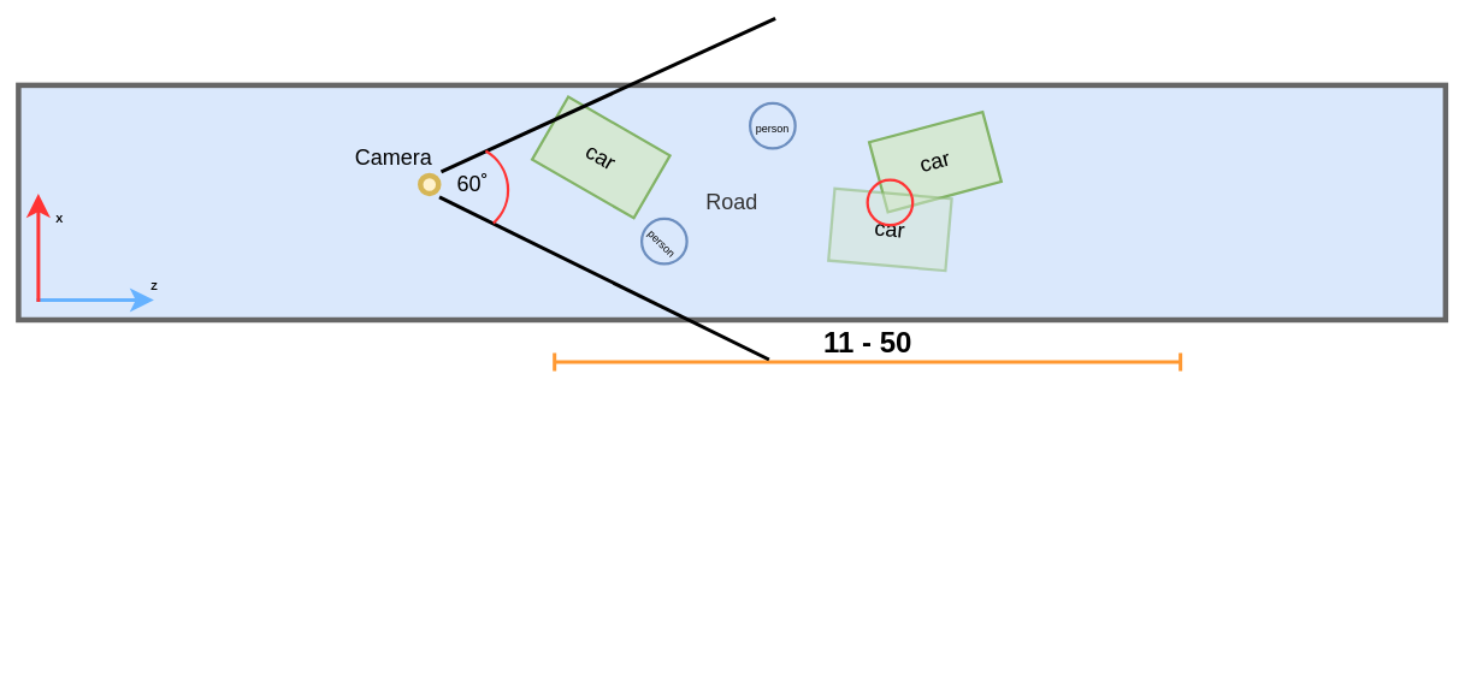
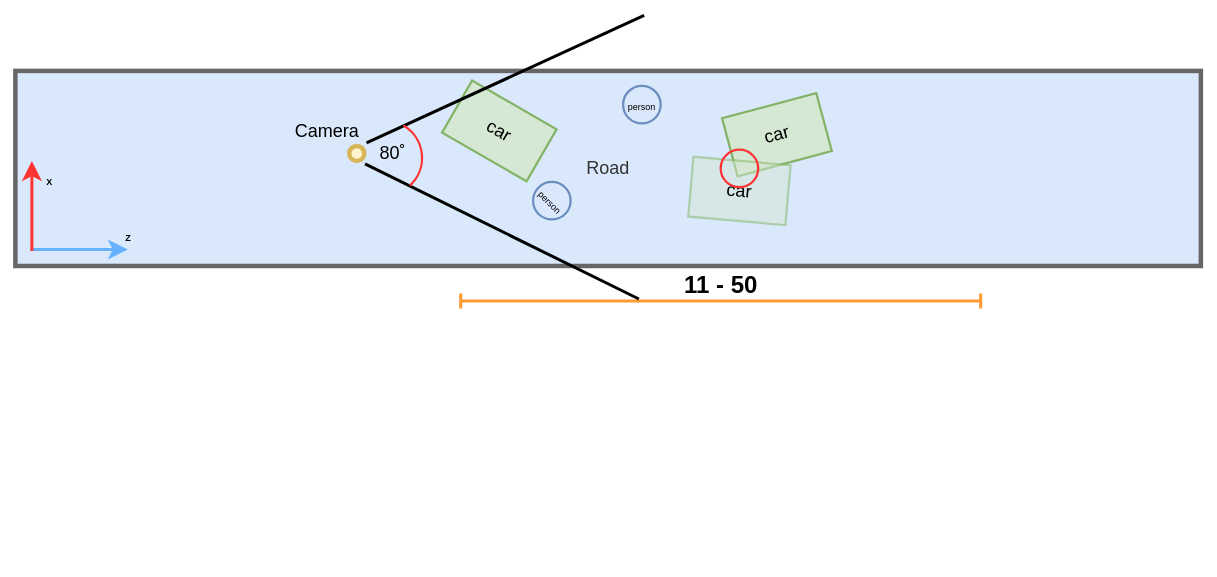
  <mxCell id="0" />
  <mxCell id="1" parent="0" />
  <mxCell id="2" value="Road" style="rounded=0;whiteSpace=wrap;html=1;strokeWidth=6;fontSize=24;fillColor=#dae8fc;fontColor=#333333;strokeColor=#666666;" vertex="1" parent="1"><mxGeometry x="20" y="94" width="1580" height="260" as="geometry" /></mxCell>
  <mxCell id="3" value="" style="endArrow=classic;html=1;rounded=0;strokeColor=#66B2FF;strokeWidth=4;fontSize=32;startSize=4;endSize=14;targetPerimeterSpacing=4;elbow=vertical;jumpSize=6;" edge="1" parent="1"><mxGeometry width="50" height="50" relative="1" as="geometry"><mxPoint x="40" y="332" as="sourcePoint" /><mxPoint x="170" y="332" as="targetPoint" /></mxGeometry></mxCell>
  <mxCell id="4" value="" style="endArrow=classic;html=1;rounded=0;strokeColor=#FF3333;strokeWidth=4;fontSize=32;startSize=4;endSize=14;targetPerimeterSpacing=4;elbow=vertical;jumpSize=6;" edge="1" parent="1"><mxGeometry width="50" height="50" relative="1" as="geometry"><mxPoint x="42" y="334" as="sourcePoint" /><mxPoint x="42" y="214" as="targetPoint" /></mxGeometry></mxCell>
  <mxCell id="5" value="Z" style="text;html=1;align=center;verticalAlign=middle;resizable=0;points=[];autosize=1;strokeColor=none;fillColor=none;fontSize=12;fontColor=#000000;fontStyle=1" vertex="1" parent="1"><mxGeometry x="155" y="302" width="30" height="30" as="geometry" /></mxCell>
  <mxCell id="6" value="X" style="text;html=1;align=center;verticalAlign=middle;resizable=0;points=[];autosize=1;strokeColor=none;fillColor=none;fontSize=12;fontColor=#000000;fontStyle=1" vertex="1" parent="1"><mxGeometry x="50" y="227" width="30" height="30" as="geometry" /></mxCell>
  <mxCell id="7" value="" style="shape=crossbar;whiteSpace=wrap;html=1;rounded=1;direction=south;strokeColor=#FF9933;strokeWidth=4;fontSize=12;fontColor=#000000;rotation=90;" vertex="1" parent="1"><mxGeometry x="950" y="54" width="20" height="693" as="geometry" /></mxCell>
  <mxCell id="8" value="" style="ellipse;whiteSpace=wrap;html=1;aspect=fixed;strokeColor=#d6b656;strokeWidth=6;fontSize=12;fillColor=#fff2cc;" vertex="1" parent="1"><mxGeometry x="465" y="194" width="20" height="20" as="geometry" /></mxCell>
  <mxCell id="9" value="&lt;font style=&quot;font-size: 24px;&quot;&gt;Camera&lt;/font&gt;" style="text;html=1;align=center;verticalAlign=middle;resizable=0;points=[];autosize=1;strokeColor=none;fillColor=none;fontSize=12;fontColor=#000000;" vertex="1" parent="1"><mxGeometry x="380" y="154" width="110" height="40" as="geometry" /></mxCell>
  <mxCell id="10" value="" style="endArrow=none;html=1;rounded=0;strokeColor=#000000;strokeWidth=4;fontSize=12;fontColor=#000000;startSize=4;endSize=14;targetPerimeterSpacing=4;elbow=vertical;jumpSize=6;fillColor=#f8cecc;" edge="1" parent="1"><mxGeometry width="50" height="50" relative="1" as="geometry"><mxPoint x="486" y="218" as="sourcePoint" /><mxPoint x="851" y="398" as="targetPoint" /></mxGeometry></mxCell>
  <mxCell id="11" value="car" style="rounded=0;whiteSpace=wrap;html=1;strokeColor=#82b366;strokeWidth=3;fontSize=24;fillColor=#d5e8d4;rotation=-15;" vertex="1" parent="1"><mxGeometry x="970" y="139" width="130" height="80" as="geometry" /></mxCell>
  <mxCell id="12" value="car" style="rounded=0;whiteSpace=wrap;html=1;strokeColor=#82b366;strokeWidth=3;fontSize=24;fillColor=#d5e8d4;rotation=30;" vertex="1" parent="1"><mxGeometry x="600" y="134" width="130" height="80" as="geometry" /></mxCell>
  <mxCell id="13" value="" style="endArrow=none;html=1;rounded=0;strokeColor=#000000;strokeWidth=4;fontSize=12;fontColor=#000000;startSize=4;endSize=14;targetPerimeterSpacing=4;elbow=vertical;jumpSize=6;fillColor=#f8cecc;" edge="1" parent="1"><mxGeometry width="50" height="50" relative="1" as="geometry"><mxPoint x="488" y="190" as="sourcePoint" /><mxPoint x="858" y="20" as="targetPoint" /></mxGeometry></mxCell>
  <mxCell id="14" value="car" style="rounded=0;whiteSpace=wrap;html=1;strokeColor=#82b366;strokeWidth=3;fontSize=24;fillColor=#d5e8d4;rotation=5;opacity=50;" vertex="1" parent="1"><mxGeometry x="920" y="214" width="130" height="80" as="geometry" /></mxCell>
  <mxCell id="15" value="" style="ellipse;whiteSpace=wrap;html=1;aspect=fixed;rounded=1;strokeColor=#FF3333;strokeWidth=3;fontSize=12;fontColor=#000000;fillColor=none;" vertex="1" parent="1"><mxGeometry x="960" y="199" width="50" height="50" as="geometry" /></mxCell>
  <mxCell id="16" value="&lt;font style=&quot;font-size: 32px;&quot;&gt;11 - 50&lt;/font&gt;" style="text;html=1;align=center;verticalAlign=middle;resizable=0;points=[];autosize=1;strokeColor=none;fillColor=none;fontSize=24;fontColor=#000000;fontStyle=1" vertex="1" parent="1"><mxGeometry x="900" y="354" width="120" height="50" as="geometry" /></mxCell>
  <mxCell id="17" value="&lt;span style=&quot;font-size: 12px;&quot;&gt;person&lt;/span&gt;" style="ellipse;whiteSpace=wrap;html=1;aspect=fixed;rounded=1;strokeColor=#6c8ebf;strokeWidth=3;fontSize=24;fillColor=#dae8fc;verticalAlign=middle;" vertex="1" parent="1"><mxGeometry x="830" y="114" width="50" height="50" as="geometry" /></mxCell>
  <mxCell id="18" value="&lt;span style=&quot;font-size: 12px;&quot;&gt;person&lt;/span&gt;" style="ellipse;whiteSpace=wrap;html=1;aspect=fixed;rounded=1;strokeColor=#6c8ebf;strokeWidth=3;fontSize=24;fillColor=#dae8fc;verticalAlign=middle;rotation=45;" vertex="1" parent="1"><mxGeometry x="710" y="242" width="50" height="50" as="geometry" /></mxCell>
  <mxCell id="19" value="" style="verticalLabelPosition=bottom;verticalAlign=top;html=1;shape=mxgraph.basic.arc;startAngle=0.084;endAngle=0.382;rounded=1;strokeColor=#FF3333;strokeWidth=3;fontSize=12;fontColor=#000000;fillColor=none;" vertex="1" parent="1"><mxGeometry x="462" y="160" width="100" height="100" as="geometry" /></mxCell>
- <mxCell id="20" value="&lt;font style=&quot;font-size: 24px;&quot;&gt;60˚&lt;/font&gt;" style="text;html=1;strokeColor=none;fillColor=none;align=center;verticalAlign=middle;whiteSpace=wrap;rounded=0;strokeWidth=3;fontSize=12;fontColor=#000000;" vertex="1" parent="1"><mxGeometry x="493" y="189" width="60" height="30" as="geometry" /></mxCell>
+ <mxCell id="20" value="&lt;font style=&quot;font-size: 24px;&quot;&gt;80˚&lt;/font&gt;" style="text;html=1;strokeColor=none;fillColor=none;align=center;verticalAlign=middle;whiteSpace=wrap;rounded=0;strokeWidth=3;fontSize=12;fontColor=#000000;" vertex="1" parent="1"><mxGeometry x="493" y="189" width="60" height="30" as="geometry" /></mxCell>
